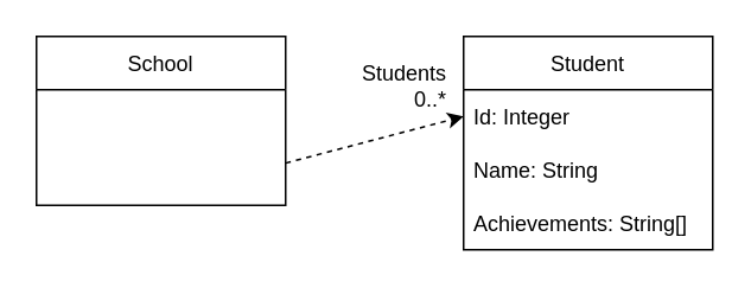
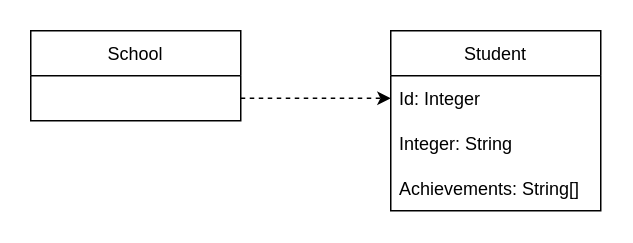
  <mxCell id="0" />
  <mxCell id="1" parent="0" />
- <mxCell id="2" value="School" style="swimlane;fontStyle=0;childLayout=stackLayout;horizontal=1;startSize=30;horizontalStack=0;resizeParent=1;resizeParentMax=0;resizeLast=0;collapsible=1;marginBottom=0;fontColor=#000000;strokeColor=#000000;fillColor=none;" vertex="1" parent="1"><mxGeometry x="20" y="20" width="140" height="95" as="geometry" /></mxCell>
+ <mxCell id="2" value="School" style="swimlane;fontStyle=0;childLayout=stackLayout;horizontal=1;startSize=30;horizontalStack=0;resizeParent=1;resizeParentMax=0;resizeLast=0;collapsible=1;marginBottom=0;fontColor=#000000;strokeColor=#000000;fillColor=none;" vertex="1" parent="1"><mxGeometry x="20" y="20" width="140" height="60" as="geometry" /></mxCell>
  <mxCell id="3" value="Student" style="swimlane;fontStyle=0;childLayout=stackLayout;horizontal=1;startSize=30;horizontalStack=0;resizeParent=1;resizeParentMax=0;resizeLast=0;collapsible=1;marginBottom=0;fontColor=#000000;strokeColor=#000000;fillColor=none;" vertex="1" parent="1"><mxGeometry x="260" y="20" width="140" height="120" as="geometry" /></mxCell>
  <mxCell id="4" value="Id: Integer" style="text;strokeColor=none;fillColor=none;align=left;verticalAlign=middle;spacingLeft=4;spacingRight=4;overflow=hidden;points=[[0,0.5],[1,0.5]];portConstraint=eastwest;rotatable=0;fontColor=#000000;" vertex="1" parent="3"><mxGeometry y="30" width="140" height="30" as="geometry" /></mxCell>
- <mxCell id="5" value="Name: String" style="text;strokeColor=none;fillColor=none;align=left;verticalAlign=middle;spacingLeft=4;spacingRight=4;overflow=hidden;points=[[0,0.5],[1,0.5]];portConstraint=eastwest;rotatable=0;fontColor=#000000;" vertex="1" parent="3"><mxGeometry y="60" width="140" height="30" as="geometry" /></mxCell>
+ <mxCell id="5" value="Integer: String" style="text;strokeColor=none;fillColor=none;align=left;verticalAlign=middle;spacingLeft=4;spacingRight=4;overflow=hidden;points=[[0,0.5],[1,0.5]];portConstraint=eastwest;rotatable=0;fontColor=#000000;" vertex="1" parent="3"><mxGeometry y="60" width="140" height="30" as="geometry" /></mxCell>
  <mxCell id="6" value="Achievements: String[]" style="text;strokeColor=none;fillColor=none;align=left;verticalAlign=middle;spacingLeft=4;spacingRight=4;overflow=hidden;points=[[0,0.5],[1,0.5]];portConstraint=eastwest;rotatable=0;fontColor=#000000;" vertex="1" parent="3"><mxGeometry y="90" width="140" height="30" as="geometry" /></mxCell>
  <mxCell id="7" value="" style="endArrow=classic;html=1;rounded=0;fontColor=#000000;strokeColor=#000000;exitX=1;exitY=0.75;exitDx=0;exitDy=0;entryX=0;entryY=0.5;entryDx=0;entryDy=0;dashed=1;" edge="1" parent="1" source="2" target="4"><mxGeometry width="50" height="50" relative="1" as="geometry"><mxPoint x="120" y="430" as="sourcePoint" /><mxPoint x="170" y="380" as="targetPoint" /></mxGeometry></mxCell>
- <mxCell id="8" value="Students&lt;br&gt;&lt;div style=&quot;text-align: right&quot;&gt;&lt;span&gt;0..*&lt;/span&gt;&lt;/div&gt;" style="text;html=1;strokeColor=none;fillColor=none;align=center;verticalAlign=middle;whiteSpace=wrap;rounded=0;fontColor=#000000;" vertex="1" parent="1"><mxGeometry x="197" y="33" width="60" height="30" as="geometry" /></mxCell>
